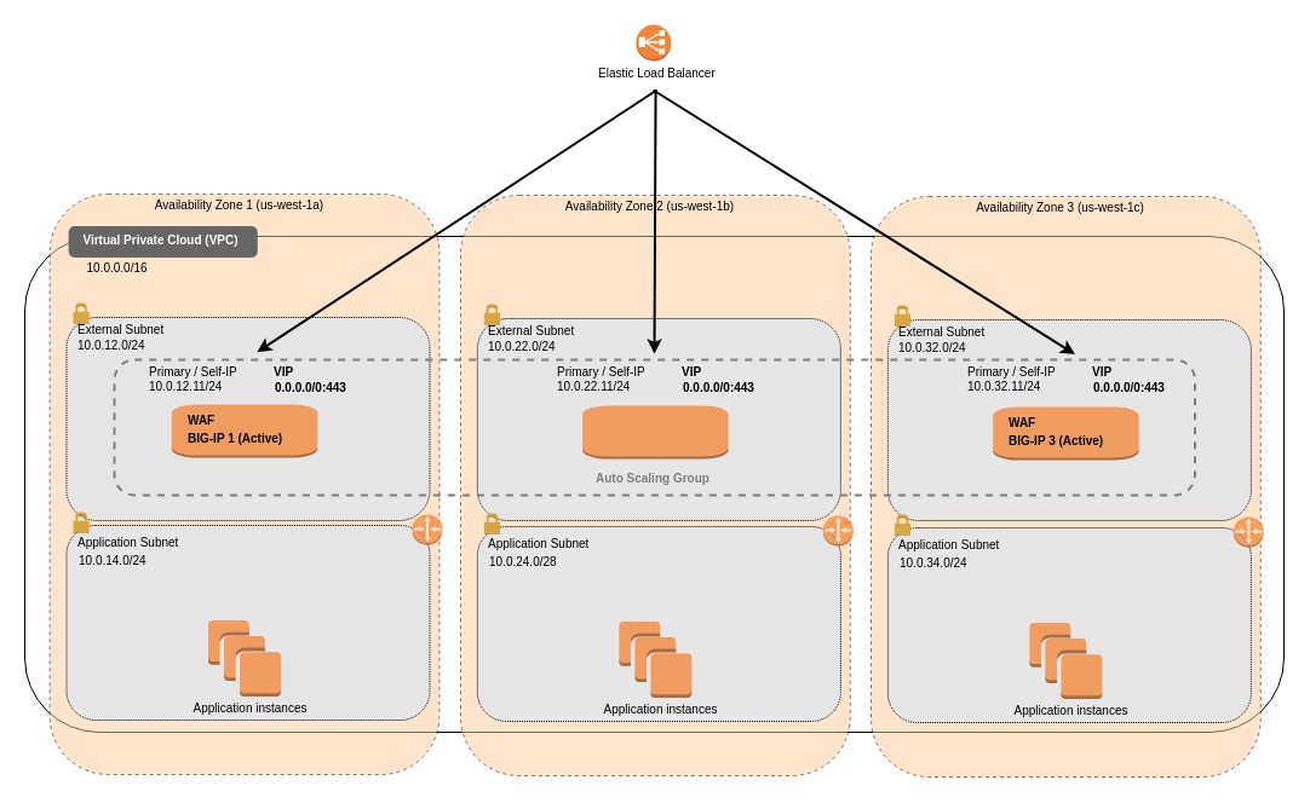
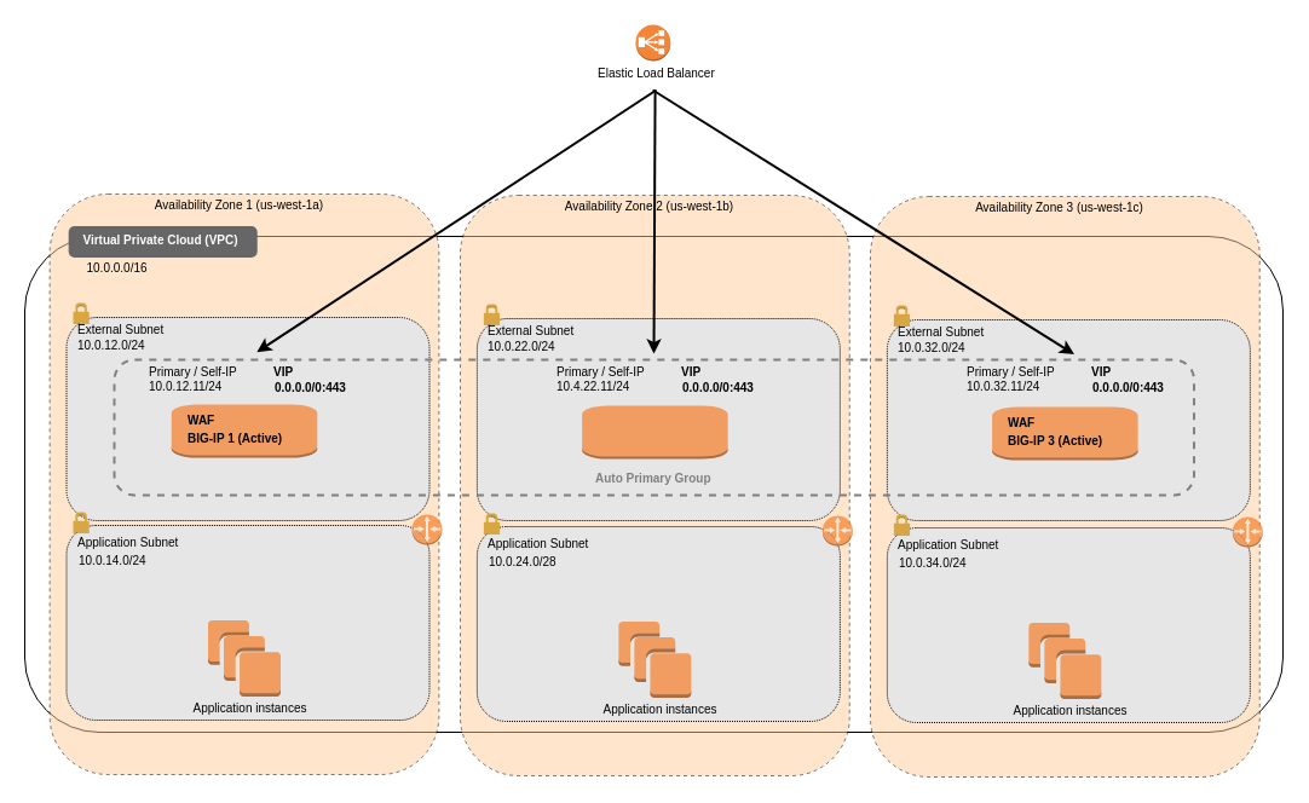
  <mxCell id="0" />
  <mxCell id="1" parent="0" />
  <mxCell id="2" value="" style="rounded=1;whiteSpace=wrap;html=1;" parent="1" vertex="1"><mxGeometry x="20" y="195" width="1040" height="410" as="geometry" /></mxCell>
  <mxCell id="3" value="" style="rounded=1;whiteSpace=wrap;html=1;dashed=1;fillColor=#FFCC99;opacity=50;" parent="1" vertex="1"><mxGeometry x="40.63" y="160" width="321.75" height="480" as="geometry" /></mxCell>
  <mxCell id="4" value="" style="rounded=1;whiteSpace=wrap;html=1;dashed=1;dashPattern=1 1;fillColor=#E6E6E6;" parent="1" vertex="1"><mxGeometry x="54.5" y="262" width="300" height="168" as="geometry" /></mxCell>
  <mxCell id="5" value="" style="rounded=1;whiteSpace=wrap;html=1;dashed=1;dashPattern=1 1;fillColor=#E6E6E6;" parent="1" vertex="1"><mxGeometry x="54.5" y="434" width="300" height="161" as="geometry" /></mxCell>
  <mxCell id="6" value="&lt;font style=&quot;font-size: 10px&quot;&gt;Availability Zone 1 (us-west-1a)&lt;/font&gt;" style="text;html=1;align=center;verticalAlign=middle;resizable=0;points=[];autosize=1;" parent="1" vertex="1"><mxGeometry x="121.954" y="158.999" width="150" height="20" as="geometry" /></mxCell>
  <mxCell id="7" value="&lt;font style=&quot;font-size: 10px&quot;&gt;External Subnet&lt;/font&gt;" style="text;html=1;align=left;verticalAlign=middle;resizable=0;points=[];autosize=1;" parent="1" vertex="1"><mxGeometry x="62.004" y="261.999" width="90" height="20" as="geometry" /></mxCell>
  <mxCell id="8" value="&lt;font style=&quot;font-size: 10px&quot;&gt;10.0.12.0/24&lt;/font&gt;" style="text;html=1;align=left;verticalAlign=middle;resizable=0;points=[];autosize=1;" parent="1" vertex="1"><mxGeometry x="62.004" y="274.999" width="70" height="20" as="geometry" /></mxCell>
  <mxCell id="9" value="&lt;font style=&quot;font-size: 10px&quot;&gt;Application Subnet&lt;/font&gt;" style="text;html=1;align=left;verticalAlign=middle;resizable=0;points=[];autosize=1;" parent="1" vertex="1"><mxGeometry x="62.004" y="437.999" width="100" height="20" as="geometry" /></mxCell>
  <mxCell id="10" value="&lt;font style=&quot;font-size: 10px&quot;&gt;10.0.14.0/24&lt;/font&gt;" style="text;html=1;align=left;verticalAlign=middle;resizable=0;points=[];autosize=1;" parent="1" vertex="1"><mxGeometry x="63.054" y="453.499" width="70" height="20" as="geometry" /></mxCell>
  <mxCell id="11" value="&lt;font style=&quot;font-size: 10px&quot;&gt;10.0.0.0/16&lt;/font&gt;" style="text;html=1;align=center;verticalAlign=middle;resizable=0;points=[];autosize=1;" parent="1" vertex="1"><mxGeometry x="61.004" y="210.999" width="70" height="20" as="geometry" /></mxCell>
  <mxCell id="12" value="&lt;font style=&quot;font-size: 10px&quot;&gt;10.0.12.11/24&lt;/font&gt;" style="text;html=1;align=left;verticalAlign=middle;resizable=0;points=[];autosize=1;" parent="1" vertex="1"><mxGeometry x="121.054" y="308.999" width="80" height="20" as="geometry" /></mxCell>
  <mxCell id="13" value="&lt;font style=&quot;font-size: 10px&quot;&gt;Primary / Self-IP&lt;/font&gt;" style="text;html=1;align=left;verticalAlign=middle;resizable=0;points=[];autosize=1;" parent="1" vertex="1"><mxGeometry x="121.054" y="296.999" width="90" height="20" as="geometry" /></mxCell>
  <mxCell id="14" value="&lt;font style=&quot;font-size: 10px&quot;&gt;&lt;span&gt;0.0.0.0/0:443&lt;/span&gt;&lt;/font&gt;" style="text;html=1;align=left;verticalAlign=middle;resizable=0;points=[];autosize=1;fontStyle=1" parent="1" vertex="1"><mxGeometry x="224.724" y="309.999" width="70" height="20" as="geometry" /></mxCell>
  <mxCell id="15" value="&lt;span style=&quot;font-size: 10px&quot;&gt;VIP&lt;/span&gt;" style="text;html=1;align=left;verticalAlign=middle;resizable=0;points=[];autosize=1;fontStyle=1" parent="1" vertex="1"><mxGeometry x="223.724" y="296.999" width="30" height="20" as="geometry" /></mxCell>
  <mxCell id="16" value="" style="outlineConnect=0;dashed=0;verticalLabelPosition=bottom;verticalAlign=top;align=center;html=1;shape=mxgraph.aws3.router;fillColor=#F58536;dashPattern=1 1;strokeColor=#FF0000;strokeWidth=3;fontColor=#000000;opacity=75;" parent="1" vertex="1"><mxGeometry x="340" y="425" width="25" height="25" as="geometry" /></mxCell>
  <mxCell id="17" value="" style="outlineConnect=0;dashed=0;verticalLabelPosition=bottom;verticalAlign=top;align=center;html=1;shape=mxgraph.aws3.instance;fillColor=#F58534;dashPattern=1 1;strokeColor=#FF0000;strokeWidth=3;fontColor=#000000;opacity=75;" parent="1" vertex="1"><mxGeometry x="141.26" y="334" width="120.5" height="44" as="geometry" /></mxCell>
  <mxCell id="18" value="&lt;font style=&quot;font-size: 10px&quot;&gt;&lt;b&gt;WAF&lt;br&gt;BIG-IP 1 (Active)&lt;br&gt;&lt;/b&gt;&lt;/font&gt;" style="text;html=1;align=left;verticalAlign=middle;resizable=0;points=[];autosize=1;" parent="1" vertex="1"><mxGeometry x="152.764" y="338.999" width="90" height="30" as="geometry" /></mxCell>
  <mxCell id="19" value="" style="outlineConnect=0;dashed=0;verticalLabelPosition=bottom;verticalAlign=top;align=center;html=1;shape=mxgraph.aws3.instances;fillColor=#F58534;dashPattern=1 1;strokeColor=#FF0000;strokeWidth=3;fontColor=#000000;opacity=75;" parent="1" vertex="1"><mxGeometry x="171.5" y="512.5" width="60" height="63" as="geometry" /></mxCell>
  <mxCell id="20" value="&lt;font style=&quot;font-size: 10px&quot;&gt;Application instances&lt;/font&gt;" style="text;html=1;align=center;verticalAlign=middle;resizable=0;points=[];autosize=1;" parent="1" vertex="1"><mxGeometry x="150.504" y="574.999" width="110" height="20" as="geometry" /></mxCell>
  <mxCell id="21" value="" style="rounded=1;whiteSpace=wrap;html=1;strokeWidth=3;fontColor=#000000;align=left;fillColor=#666666;strokeColor=#666666;" parent="1" vertex="1"><mxGeometry x="57.67" y="188" width="153.05" height="23" as="geometry" /></mxCell>
  <mxCell id="22" value="&lt;font style=&quot;font-size: 10px&quot;&gt;&lt;span&gt;&lt;b&gt;Virtual Private Cloud (VPC)&lt;/b&gt;&lt;/span&gt;&lt;/font&gt;" style="text;html=1;align=center;verticalAlign=middle;resizable=0;points=[];autosize=1;fontStyle=0;fontColor=#FFFFFF;" parent="1" vertex="1"><mxGeometry x="62.004" y="187.999" width="140" height="20" as="geometry" /></mxCell>
  <mxCell id="23" value="" style="dashed=0;html=1;shape=mxgraph.aws3.permissions;fillColor=#D9A741;dashed=0;strokeColor=#666666;strokeWidth=3;fontColor=#FFFFFF;align=left;" parent="1" vertex="1"><mxGeometry x="60" y="250" width="13.2" height="17" as="geometry" /></mxCell>
  <mxCell id="24" value="" style="dashed=0;html=1;shape=mxgraph.aws3.permissions;fillColor=#D9A741;dashed=0;strokeColor=#666666;strokeWidth=3;fontColor=#FFFFFF;align=left;" parent="1" vertex="1"><mxGeometry x="60" y="423" width="13.2" height="17" as="geometry" /></mxCell>
  <mxCell id="25" value="" style="rounded=1;whiteSpace=wrap;html=1;dashed=1;fillColor=#FFCC99;opacity=50;" parent="1" vertex="1"><mxGeometry x="380" y="161" width="321.75" height="480" as="geometry" /></mxCell>
  <mxCell id="26" value="" style="rounded=1;whiteSpace=wrap;html=1;dashed=1;dashPattern=1 1;fillColor=#E6E6E6;" parent="1" vertex="1"><mxGeometry x="393.87" y="263" width="300" height="167" as="geometry" /></mxCell>
  <mxCell id="27" value="" style="rounded=1;whiteSpace=wrap;html=1;dashed=1;dashPattern=1 1;fillColor=#E6E6E6;" parent="1" vertex="1"><mxGeometry x="393.87" y="435" width="300" height="161" as="geometry" /></mxCell>
  <mxCell id="28" value="&lt;font style=&quot;font-size: 10px&quot;&gt;Availability Zone 2 (us-west-1b)&lt;/font&gt;" style="text;html=1;align=center;verticalAlign=middle;resizable=0;points=[];autosize=1;" parent="1" vertex="1"><mxGeometry x="461.324" y="159.999" width="150" height="20" as="geometry" /></mxCell>
  <mxCell id="29" value="&lt;font style=&quot;font-size: 10px&quot;&gt;External Subnet&lt;/font&gt;" style="text;html=1;align=left;verticalAlign=middle;resizable=0;points=[];autosize=1;" parent="1" vertex="1"><mxGeometry x="401.374" y="262.999" width="90" height="20" as="geometry" /></mxCell>
  <mxCell id="30" value="&lt;font style=&quot;font-size: 10px&quot;&gt;10.0.22.0/24&lt;/font&gt;" style="text;html=1;align=left;verticalAlign=middle;resizable=0;points=[];autosize=1;" parent="1" vertex="1"><mxGeometry x="401.374" y="275.999" width="70" height="20" as="geometry" /></mxCell>
  <mxCell id="31" value="&lt;font style=&quot;font-size: 10px&quot;&gt;Application Subnet&lt;/font&gt;" style="text;html=1;align=left;verticalAlign=middle;resizable=0;points=[];autosize=1;" parent="1" vertex="1"><mxGeometry x="401.374" y="438.999" width="100" height="20" as="geometry" /></mxCell>
  <mxCell id="32" value="&lt;font style=&quot;font-size: 10px&quot;&gt;10.0.24.0/28&lt;/font&gt;" style="text;html=1;align=left;verticalAlign=middle;resizable=0;points=[];autosize=1;" parent="1" vertex="1"><mxGeometry x="402.424" y="454.499" width="70" height="20" as="geometry" /></mxCell>
  <mxCell id="33" value="" style="outlineConnect=0;dashed=0;verticalLabelPosition=bottom;verticalAlign=top;align=center;html=1;shape=mxgraph.aws3.router;fillColor=#F58536;dashPattern=1 1;strokeColor=#FF0000;strokeWidth=3;fontColor=#000000;opacity=75;" parent="1" vertex="1"><mxGeometry x="679.37" y="426" width="25" height="25" as="geometry" /></mxCell>
  <mxCell id="34" value="" style="outlineConnect=0;dashed=0;verticalLabelPosition=bottom;verticalAlign=top;align=center;html=1;shape=mxgraph.aws3.instance;fillColor=#F58534;dashPattern=1 1;strokeColor=#FF0000;strokeWidth=3;fontColor=#000000;opacity=75;" parent="1" vertex="1"><mxGeometry x="480.63" y="335" width="120.5" height="44" as="geometry" /></mxCell>
  <mxCell id="35" value="" style="outlineConnect=0;dashed=0;verticalLabelPosition=bottom;verticalAlign=top;align=center;html=1;shape=mxgraph.aws3.instances;fillColor=#F58534;dashPattern=1 1;strokeColor=#FF0000;strokeWidth=3;fontColor=#000000;opacity=75;" parent="1" vertex="1"><mxGeometry x="510.87" y="513.5" width="60" height="63" as="geometry" /></mxCell>
  <mxCell id="36" value="&lt;font style=&quot;font-size: 10px&quot;&gt;Application instances&lt;/font&gt;" style="text;html=1;align=center;verticalAlign=middle;resizable=0;points=[];autosize=1;" parent="1" vertex="1"><mxGeometry x="489.874" y="575.999" width="110" height="20" as="geometry" /></mxCell>
  <mxCell id="37" value="" style="dashed=0;html=1;shape=mxgraph.aws3.permissions;fillColor=#D9A741;dashed=0;strokeColor=#666666;strokeWidth=3;fontColor=#FFFFFF;align=left;" parent="1" vertex="1"><mxGeometry x="399.37" y="251" width="13.2" height="17" as="geometry" /></mxCell>
  <mxCell id="38" value="" style="dashed=0;html=1;shape=mxgraph.aws3.permissions;fillColor=#D9A741;dashed=0;strokeColor=#666666;strokeWidth=3;fontColor=#FFFFFF;align=left;" parent="1" vertex="1"><mxGeometry x="399.37" y="424" width="13.2" height="17" as="geometry" /></mxCell>
  <mxCell id="39" value="" style="rounded=1;whiteSpace=wrap;html=1;dashed=1;fillColor=#FFCC99;opacity=50;" parent="1" vertex="1"><mxGeometry x="719" y="162" width="321.75" height="480" as="geometry" /></mxCell>
  <mxCell id="40" value="" style="rounded=1;whiteSpace=wrap;html=1;dashed=1;dashPattern=1 1;fillColor=#E6E6E6;" parent="1" vertex="1"><mxGeometry x="732.87" y="264" width="300" height="166" as="geometry" /></mxCell>
  <mxCell id="41" value="" style="rounded=1;whiteSpace=wrap;html=1;dashed=1;dashPattern=1 1;fillColor=#E6E6E6;" parent="1" vertex="1"><mxGeometry x="732.87" y="436" width="300" height="161" as="geometry" /></mxCell>
  <mxCell id="42" value="&lt;font style=&quot;font-size: 10px&quot;&gt;Availability Zone 3 (us-west-1c)&lt;/font&gt;" style="text;html=1;align=center;verticalAlign=middle;resizable=0;points=[];autosize=1;" parent="1" vertex="1"><mxGeometry x="800.324" y="160.999" width="150" height="20" as="geometry" /></mxCell>
  <mxCell id="43" value="&lt;font style=&quot;font-size: 10px&quot;&gt;External Subnet&lt;/font&gt;" style="text;html=1;align=left;verticalAlign=middle;resizable=0;points=[];autosize=1;" parent="1" vertex="1"><mxGeometry x="740.374" y="263.999" width="90" height="20" as="geometry" /></mxCell>
  <mxCell id="44" value="&lt;font style=&quot;font-size: 10px&quot;&gt;10.0.32.0/24&lt;/font&gt;" style="text;html=1;align=left;verticalAlign=middle;resizable=0;points=[];autosize=1;" parent="1" vertex="1"><mxGeometry x="740.374" y="276.999" width="70" height="20" as="geometry" /></mxCell>
  <mxCell id="45" value="&lt;font style=&quot;font-size: 10px&quot;&gt;Application Subnet&lt;/font&gt;" style="text;html=1;align=left;verticalAlign=middle;resizable=0;points=[];autosize=1;" parent="1" vertex="1"><mxGeometry x="740.374" y="439.999" width="100" height="20" as="geometry" /></mxCell>
  <mxCell id="46" value="&lt;font style=&quot;font-size: 10px&quot;&gt;10.0.34.0/24&lt;/font&gt;" style="text;html=1;align=left;verticalAlign=middle;resizable=0;points=[];autosize=1;" parent="1" vertex="1"><mxGeometry x="741.424" y="455.499" width="70" height="20" as="geometry" /></mxCell>
  <mxCell id="47" value="" style="outlineConnect=0;dashed=0;verticalLabelPosition=bottom;verticalAlign=top;align=center;html=1;shape=mxgraph.aws3.router;fillColor=#F58536;dashPattern=1 1;strokeColor=#FF0000;strokeWidth=3;fontColor=#000000;opacity=75;" parent="1" vertex="1"><mxGeometry x="1018.37" y="427" width="25" height="25" as="geometry" /></mxCell>
  <mxCell id="48" value="" style="outlineConnect=0;dashed=0;verticalLabelPosition=bottom;verticalAlign=top;align=center;html=1;shape=mxgraph.aws3.instance;fillColor=#F58534;dashPattern=1 1;strokeColor=#FF0000;strokeWidth=3;fontColor=#000000;opacity=75;" parent="1" vertex="1"><mxGeometry x="819.63" y="336" width="120.5" height="44" as="geometry" /></mxCell>
  <mxCell id="49" value="&lt;font style=&quot;font-size: 10px&quot;&gt;&lt;b&gt;WAF&lt;br&gt;BIG-IP 3 (Active)&lt;/b&gt;&lt;/font&gt;" style="text;html=1;align=left;verticalAlign=middle;resizable=0;points=[];autosize=1;" parent="1" vertex="1"><mxGeometry x="831.134" y="340.999" width="90" height="30" as="geometry" /></mxCell>
  <mxCell id="50" value="" style="outlineConnect=0;dashed=0;verticalLabelPosition=bottom;verticalAlign=top;align=center;html=1;shape=mxgraph.aws3.instances;fillColor=#F58534;dashPattern=1 1;strokeColor=#FF0000;strokeWidth=3;fontColor=#000000;opacity=75;" parent="1" vertex="1"><mxGeometry x="849.87" y="514.5" width="60" height="63" as="geometry" /></mxCell>
  <mxCell id="51" value="&lt;font style=&quot;font-size: 10px&quot;&gt;Application instances&lt;/font&gt;" style="text;html=1;align=center;verticalAlign=middle;resizable=0;points=[];autosize=1;" parent="1" vertex="1"><mxGeometry x="828.874" y="576.999" width="110" height="20" as="geometry" /></mxCell>
  <mxCell id="52" value="" style="dashed=0;html=1;shape=mxgraph.aws3.permissions;fillColor=#D9A741;dashed=0;strokeColor=#666666;strokeWidth=3;fontColor=#FFFFFF;align=left;" parent="1" vertex="1"><mxGeometry x="738.37" y="252" width="13.2" height="17" as="geometry" /></mxCell>
  <mxCell id="53" value="" style="dashed=0;html=1;shape=mxgraph.aws3.permissions;fillColor=#D9A741;dashed=0;strokeColor=#666666;strokeWidth=3;fontColor=#FFFFFF;align=left;" parent="1" vertex="1"><mxGeometry x="738.37" y="425" width="13.2" height="17" as="geometry" /></mxCell>
  <mxCell id="54" value="" style="endArrow=classic;html=1;strokeWidth=2;exitX=0.513;exitY=1;exitDx=0;exitDy=0;exitPerimeter=0;" parent="1" edge="1"><mxGeometry width="50" height="50" relative="1" as="geometry"><mxPoint x="541.074" y="74" as="sourcePoint" /><mxPoint x="540" y="292" as="targetPoint" /></mxGeometry></mxCell>
  <mxCell id="55" value="" style="endArrow=classic;html=1;strokeWidth=2;exitX=0.503;exitY=1;exitDx=0;exitDy=0;exitPerimeter=0;entryX=1.005;entryY=-0.223;entryDx=0;entryDy=0;entryPerimeter=0;" parent="1" target="62" edge="1"><mxGeometry width="50" height="50" relative="1" as="geometry"><mxPoint x="539.074" y="74" as="sourcePoint" /><mxPoint x="875.734" y="298.419" as="targetPoint" /></mxGeometry></mxCell>
  <mxCell id="56" value="" style="endArrow=classic;html=1;entryX=0.132;entryY=-0.056;entryDx=0;entryDy=0;entryPerimeter=0;strokeWidth=2;" parent="1" target="65" edge="1"><mxGeometry width="50" height="50" relative="1" as="geometry"><mxPoint x="542" y="74" as="sourcePoint" /><mxPoint x="460" y="75" as="targetPoint" /></mxGeometry></mxCell>
- <mxCell id="57" value="&lt;font style=&quot;font-size: 10px&quot;&gt;10.0.22.11/24&lt;/font&gt;" style="text;html=1;align=left;verticalAlign=middle;resizable=0;points=[];autosize=1;" parent="1" vertex="1"><mxGeometry x="458.034" y="308.999" width="80" height="20" as="geometry" /></mxCell>
+ <mxCell id="57" value="&lt;font style=&quot;font-size: 10px&quot;&gt;10.4.22.11/24&lt;/font&gt;" style="text;html=1;align=left;verticalAlign=middle;resizable=0;points=[];autosize=1;" parent="1" vertex="1"><mxGeometry x="458.034" y="308.999" width="80" height="20" as="geometry" /></mxCell>
  <mxCell id="58" value="&lt;font style=&quot;font-size: 10px&quot;&gt;Primary / Self-IP&lt;/font&gt;" style="text;html=1;align=left;verticalAlign=middle;resizable=0;points=[];autosize=1;" parent="1" vertex="1"><mxGeometry x="458.034" y="296.999" width="90" height="20" as="geometry" /></mxCell>
  <mxCell id="59" value="&lt;font style=&quot;font-size: 10px&quot;&gt;&lt;span&gt;0.0.0.0/0:443&lt;/span&gt;&lt;/font&gt;" style="text;html=1;align=left;verticalAlign=middle;resizable=0;points=[];autosize=1;fontStyle=1" parent="1" vertex="1"><mxGeometry x="561.704" y="309.999" width="70" height="20" as="geometry" /></mxCell>
  <mxCell id="60" value="&lt;span style=&quot;font-size: 10px&quot;&gt;VIP&lt;/span&gt;" style="text;html=1;align=left;verticalAlign=middle;resizable=0;points=[];autosize=1;fontStyle=1" parent="1" vertex="1"><mxGeometry x="560.704" y="296.999" width="30" height="20" as="geometry" /></mxCell>
  <mxCell id="61" value="&lt;font style=&quot;font-size: 10px&quot;&gt;10.0.32.11/24&lt;/font&gt;" style="text;html=1;align=left;verticalAlign=middle;resizable=0;points=[];autosize=1;" parent="1" vertex="1"><mxGeometry x="797.044" y="308.999" width="80" height="20" as="geometry" /></mxCell>
  <mxCell id="62" value="&lt;font style=&quot;font-size: 10px&quot;&gt;Primary / Self-IP&lt;/font&gt;" style="text;html=1;align=left;verticalAlign=middle;resizable=0;points=[];autosize=1;" parent="1" vertex="1"><mxGeometry x="797.044" y="296.999" width="90" height="20" as="geometry" /></mxCell>
  <mxCell id="63" value="&lt;font style=&quot;font-size: 10px&quot;&gt;&lt;span&gt;0.0.0.0/0:443&lt;/span&gt;&lt;/font&gt;" style="text;html=1;align=left;verticalAlign=middle;resizable=0;points=[];autosize=1;fontStyle=1" parent="1" vertex="1"><mxGeometry x="900.714" y="309.999" width="70" height="20" as="geometry" /></mxCell>
  <mxCell id="64" value="&lt;span style=&quot;font-size: 10px&quot;&gt;VIP&lt;/span&gt;" style="text;html=1;align=left;verticalAlign=middle;resizable=0;points=[];autosize=1;fontStyle=1" parent="1" vertex="1"><mxGeometry x="899.714" y="296.999" width="30" height="20" as="geometry" /></mxCell>
  <mxCell id="65" value="" style="rounded=1;whiteSpace=wrap;html=1;fillColor=none;dashed=1;strokeColor=#808080;strokeWidth=2;" parent="1" vertex="1"><mxGeometry x="94" y="297" width="892.5" height="112" as="geometry" /></mxCell>
- <mxCell id="66" value="&lt;span style=&quot;font-size: 10px&quot;&gt;&lt;font color=&quot;#808080&quot;&gt;Auto Scaling Group&lt;/font&gt;&lt;/span&gt;" style="text;html=1;align=left;verticalAlign=middle;resizable=0;points=[];autosize=1;fontStyle=1" parent="1" vertex="1"><mxGeometry x="489.874" y="384.999" width="110" height="20" as="geometry" /></mxCell>
+ <mxCell id="66" value="&lt;span style=&quot;font-size: 10px&quot;&gt;&lt;font color=&quot;#808080&quot;&gt;Auto Primary Group&lt;/font&gt;&lt;/span&gt;" style="text;html=1;align=left;verticalAlign=middle;resizable=0;points=[];autosize=1;fontStyle=1" parent="1" vertex="1"><mxGeometry x="489.874" y="384.999" width="110" height="20" as="geometry" /></mxCell>
  <mxCell id="67" value="" style="outlineConnect=0;dashed=0;verticalLabelPosition=bottom;verticalAlign=top;align=center;html=1;shape=mxgraph.aws3.classic_load_balancer;fillColor=#F58536;gradientColor=none;aspect=fixed;" vertex="1" parent="1"><mxGeometry x="525" y="20" width="28.75" height="30" as="geometry" /></mxCell>
  <mxCell id="68" value="&lt;font style=&quot;font-size: 10px&quot;&gt;Elastic Load Balancer&lt;/font&gt;" style="text;html=1;align=left;verticalAlign=middle;resizable=0;points=[];autosize=1;" vertex="1" parent="1"><mxGeometry x="492.134" y="49.999" width="110" height="20" as="geometry" /></mxCell>
